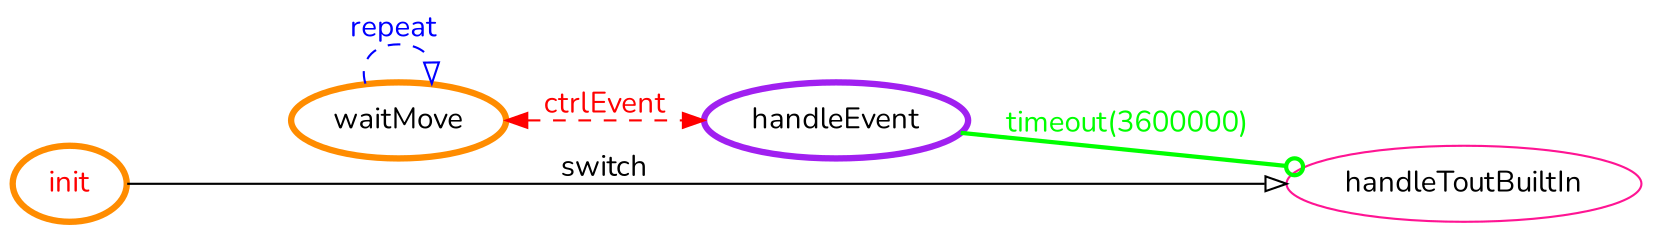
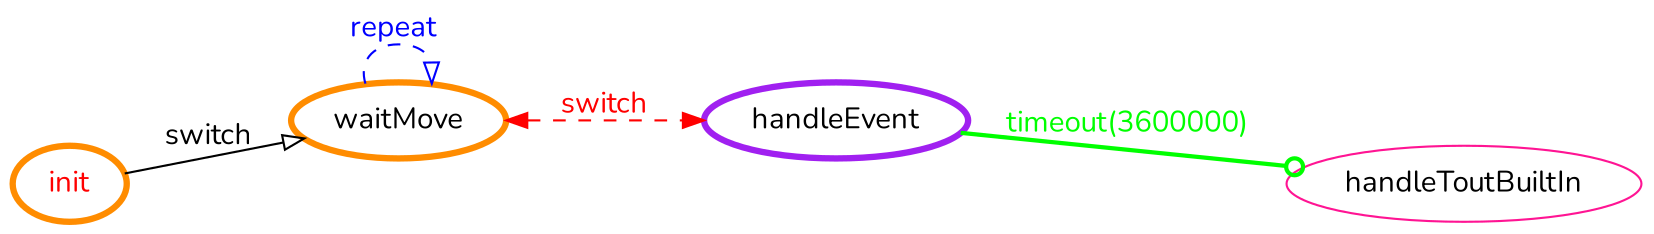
  digraph {
    fontname=Nunito
    rankdir=LR
    node [color=darkorange fontcolor=black fontname=Nunito penwidth=3]
    edge [arrowhead=onormal fontname=Nunito style=dashed]
    init [fontcolor=red]
    waitMove
    handleEvent [color=purple]
    handleToutBuiltIn [color=deeppink fontcolor="" penwidth=""]
-   init -> handleToutBuiltIn [color=black fontcolor=black label=switch style=solid]
+   init -> waitMove [color=black fontcolor=black label=switch style=solid]
    waitMove -> waitMove [color=blue fontcolor=blue label="repeat "]
-   waitMove -> handleEvent [color=red dir=both fontcolor=red label=ctrlEvent arrowhead=""]
+   waitMove -> handleEvent [color=red dir=both fontcolor=red label=switch arrowhead=""]
    handleEvent -> handleToutBuiltIn [arrowhead=odot color=green fontcolor=green label="timeout(3600000)" style=bold]
  }
